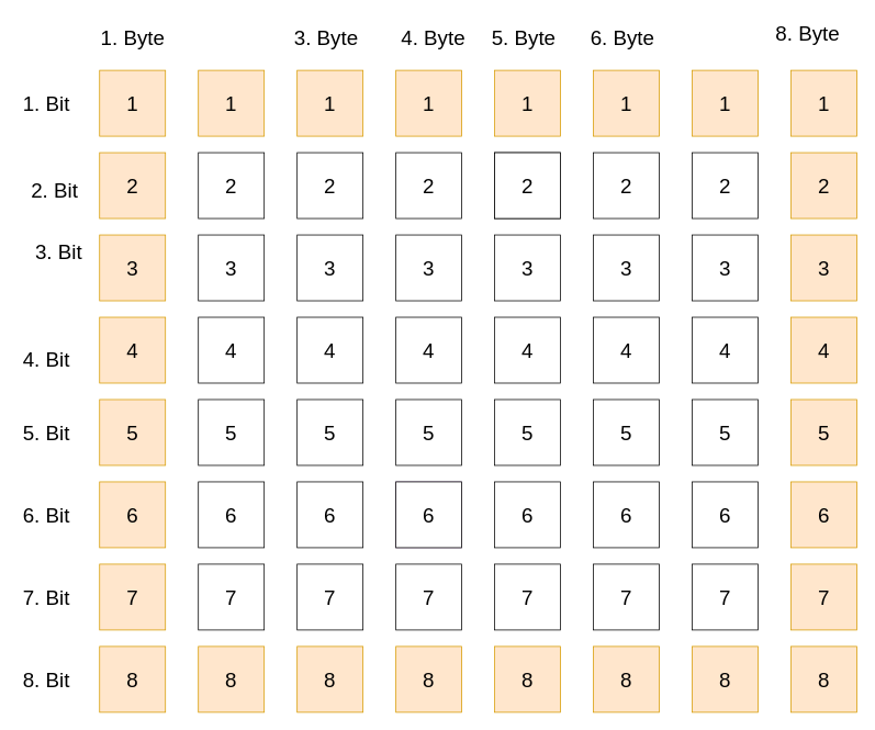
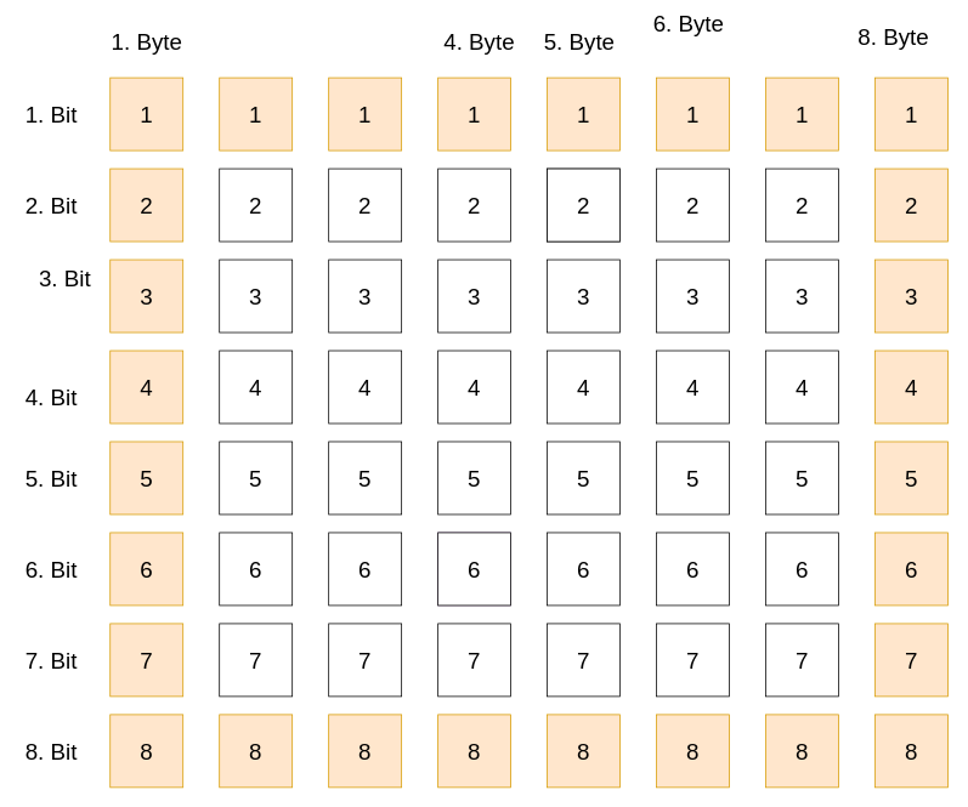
  <mxCell id="0" />
  <mxCell id="1" parent="0" />
  <mxCell id="2" value="&lt;font style=&quot;font-size: 25px;&quot;&gt;1&lt;/font&gt;" style="whiteSpace=wrap;html=1;aspect=fixed;fontSize=25;fillColor=#ffe6cc;strokeColor=#d79b00;" parent="1" vertex="1"><mxGeometry x="120" y="85" width="80" height="80" as="geometry" /></mxCell>
  <mxCell id="3" value="2" style="whiteSpace=wrap;html=1;aspect=fixed;fontSize=25;fillColor=#ffe6cc;strokeColor=#d79b00;" parent="1" vertex="1"><mxGeometry x="120" y="185" width="80" height="80" as="geometry" /></mxCell>
  <mxCell id="4" value="3" style="whiteSpace=wrap;html=1;aspect=fixed;fontSize=25;fillColor=#ffe6cc;strokeColor=#d79b00;" parent="1" vertex="1"><mxGeometry x="120" y="285" width="80" height="80" as="geometry" /></mxCell>
  <mxCell id="5" value="4" style="whiteSpace=wrap;html=1;aspect=fixed;fontSize=25;fillColor=#ffe6cc;strokeColor=#d79b00;" parent="1" vertex="1"><mxGeometry x="120" y="385" width="80" height="80" as="geometry" /></mxCell>
  <mxCell id="6" value="5" style="whiteSpace=wrap;html=1;aspect=fixed;fontSize=25;fillColor=#ffe6cc;strokeColor=#d79b00;" parent="1" vertex="1"><mxGeometry x="120" y="485" width="80" height="80" as="geometry" /></mxCell>
  <mxCell id="7" value="6" style="whiteSpace=wrap;html=1;aspect=fixed;fontSize=25;fillColor=#ffe6cc;strokeColor=#d79b00;" parent="1" vertex="1"><mxGeometry x="120" y="585" width="80" height="80" as="geometry" /></mxCell>
  <mxCell id="8" value="7" style="whiteSpace=wrap;html=1;aspect=fixed;fontSize=25;fillColor=#ffe6cc;strokeColor=#d79b00;" parent="1" vertex="1"><mxGeometry x="120" y="685" width="80" height="80" as="geometry" /></mxCell>
  <mxCell id="9" value="8" style="whiteSpace=wrap;html=1;aspect=fixed;fontSize=25;fillColor=#ffe6cc;strokeColor=#d79b00;" parent="1" vertex="1"><mxGeometry x="120" y="785" width="80" height="80" as="geometry" /></mxCell>
  <mxCell id="10" value="1" style="whiteSpace=wrap;html=1;aspect=fixed;fontSize=25;fillColor=#ffe6cc;strokeColor=#d79b00;" parent="1" vertex="1"><mxGeometry x="240" y="85" width="80" height="80" as="geometry" /></mxCell>
  <mxCell id="11" value="2" style="whiteSpace=wrap;html=1;aspect=fixed;fontSize=25;" parent="1" vertex="1"><mxGeometry x="240" y="185" width="80" height="80" as="geometry" /></mxCell>
  <mxCell id="12" value="3" style="whiteSpace=wrap;html=1;aspect=fixed;fontSize=25;" parent="1" vertex="1"><mxGeometry x="240" y="285" width="80" height="80" as="geometry" /></mxCell>
  <mxCell id="13" value="4" style="whiteSpace=wrap;html=1;aspect=fixed;fontSize=25;" parent="1" vertex="1"><mxGeometry x="240" y="385" width="80" height="80" as="geometry" /></mxCell>
  <mxCell id="14" value="5" style="whiteSpace=wrap;html=1;aspect=fixed;fontSize=25;" parent="1" vertex="1"><mxGeometry x="240" y="485" width="80" height="80" as="geometry" /></mxCell>
  <mxCell id="15" value="6" style="whiteSpace=wrap;html=1;aspect=fixed;fontSize=25;" parent="1" vertex="1"><mxGeometry x="240" y="585" width="80" height="80" as="geometry" /></mxCell>
  <mxCell id="16" value="7" style="whiteSpace=wrap;html=1;aspect=fixed;fontSize=25;" parent="1" vertex="1"><mxGeometry x="240" y="685" width="80" height="80" as="geometry" /></mxCell>
  <mxCell id="17" value="8" style="whiteSpace=wrap;html=1;aspect=fixed;fontSize=25;fillColor=#ffe6cc;strokeColor=#d79b00;" parent="1" vertex="1"><mxGeometry x="240" y="785" width="80" height="80" as="geometry" /></mxCell>
  <mxCell id="18" value="1" style="whiteSpace=wrap;html=1;aspect=fixed;fontSize=25;fillColor=#ffe6cc;strokeColor=#d79b00;" parent="1" vertex="1"><mxGeometry x="360" y="85" width="80" height="80" as="geometry" /></mxCell>
  <mxCell id="19" value="2" style="whiteSpace=wrap;html=1;aspect=fixed;fontSize=25;" parent="1" vertex="1"><mxGeometry x="360" y="185" width="80" height="80" as="geometry" /></mxCell>
  <mxCell id="20" value="3" style="whiteSpace=wrap;html=1;aspect=fixed;fontSize=25;" parent="1" vertex="1"><mxGeometry x="360" y="285" width="80" height="80" as="geometry" /></mxCell>
  <mxCell id="21" value="4" style="whiteSpace=wrap;html=1;aspect=fixed;fontSize=25;" parent="1" vertex="1"><mxGeometry x="360" y="385" width="80" height="80" as="geometry" /></mxCell>
  <mxCell id="22" value="5" style="whiteSpace=wrap;html=1;aspect=fixed;fontSize=25;" parent="1" vertex="1"><mxGeometry x="360" y="485" width="80" height="80" as="geometry" /></mxCell>
  <mxCell id="23" value="6" style="whiteSpace=wrap;html=1;aspect=fixed;fontSize=25;" parent="1" vertex="1"><mxGeometry x="360" y="585" width="80" height="80" as="geometry" /></mxCell>
  <mxCell id="24" value="7" style="whiteSpace=wrap;html=1;aspect=fixed;fontSize=25;" parent="1" vertex="1"><mxGeometry x="360" y="685" width="80" height="80" as="geometry" /></mxCell>
  <mxCell id="25" value="8" style="whiteSpace=wrap;html=1;aspect=fixed;fontSize=25;fillColor=#ffe6cc;strokeColor=#d79b00;" parent="1" vertex="1"><mxGeometry x="360" y="785" width="80" height="80" as="geometry" /></mxCell>
  <mxCell id="26" value="1" style="whiteSpace=wrap;html=1;aspect=fixed;fontSize=25;fillColor=#ffe6cc;strokeColor=#d79b00;" parent="1" vertex="1"><mxGeometry x="480" y="85" width="80" height="80" as="geometry" /></mxCell>
  <mxCell id="27" value="2" style="whiteSpace=wrap;html=1;aspect=fixed;fontSize=25;" parent="1" vertex="1"><mxGeometry x="480" y="185" width="80" height="80" as="geometry" /></mxCell>
  <mxCell id="28" value="3" style="whiteSpace=wrap;html=1;aspect=fixed;fontSize=25;" parent="1" vertex="1"><mxGeometry x="480" y="285" width="80" height="80" as="geometry" /></mxCell>
  <mxCell id="29" value="4" style="whiteSpace=wrap;html=1;aspect=fixed;fontSize=25;" parent="1" vertex="1"><mxGeometry x="480" y="385" width="80" height="80" as="geometry" /></mxCell>
  <mxCell id="30" value="5" style="whiteSpace=wrap;html=1;aspect=fixed;fontSize=25;" parent="1" vertex="1"><mxGeometry x="480" y="485" width="80" height="80" as="geometry" /></mxCell>
  <mxCell id="31" value="6" style="whiteSpace=wrap;html=1;aspect=fixed;fillColor=#e1d5e7;strokeColor=#9673a6;fontSize=25;" parent="1" vertex="1"><mxGeometry x="480" y="585" width="80" height="80" as="geometry" /></mxCell>
  <mxCell id="32" value="7" style="whiteSpace=wrap;html=1;aspect=fixed;fontSize=25;" parent="1" vertex="1"><mxGeometry x="480" y="685" width="80" height="80" as="geometry" /></mxCell>
  <mxCell id="33" value="8" style="whiteSpace=wrap;html=1;aspect=fixed;fontSize=25;fillColor=#ffe6cc;strokeColor=#d79b00;" parent="1" vertex="1"><mxGeometry x="480" y="785" width="80" height="80" as="geometry" /></mxCell>
  <mxCell id="34" value="1" style="whiteSpace=wrap;html=1;aspect=fixed;fontSize=25;fillColor=#ffe6cc;strokeColor=#d79b00;" parent="1" vertex="1"><mxGeometry x="600" y="85" width="80" height="80" as="geometry" /></mxCell>
  <mxCell id="35" value="2" style="whiteSpace=wrap;html=1;aspect=fixed;fontSize=25;" parent="1" vertex="1"><mxGeometry x="600" y="185" width="80" height="80" as="geometry" /></mxCell>
  <mxCell id="36" value="3" style="whiteSpace=wrap;html=1;aspect=fixed;fontSize=25;" parent="1" vertex="1"><mxGeometry x="600" y="285" width="80" height="80" as="geometry" /></mxCell>
  <mxCell id="37" value="4" style="whiteSpace=wrap;html=1;aspect=fixed;fontSize=25;" parent="1" vertex="1"><mxGeometry x="600" y="385" width="80" height="80" as="geometry" /></mxCell>
  <mxCell id="38" value="5" style="whiteSpace=wrap;html=1;aspect=fixed;fontSize=25;" parent="1" vertex="1"><mxGeometry x="600" y="485" width="80" height="80" as="geometry" /></mxCell>
  <mxCell id="39" value="6" style="whiteSpace=wrap;html=1;aspect=fixed;fontSize=25;" parent="1" vertex="1"><mxGeometry x="600" y="585" width="80" height="80" as="geometry" /></mxCell>
  <mxCell id="40" value="7" style="whiteSpace=wrap;html=1;aspect=fixed;fontSize=25;" parent="1" vertex="1"><mxGeometry x="600" y="685" width="80" height="80" as="geometry" /></mxCell>
  <mxCell id="41" value="8" style="whiteSpace=wrap;html=1;aspect=fixed;fontSize=25;fillColor=#ffe6cc;strokeColor=#d79b00;" parent="1" vertex="1"><mxGeometry x="600" y="785" width="80" height="80" as="geometry" /></mxCell>
  <mxCell id="42" value="1" style="whiteSpace=wrap;html=1;aspect=fixed;fontSize=25;fillColor=#ffe6cc;strokeColor=#d79b00;" parent="1" vertex="1"><mxGeometry x="720" y="85" width="80" height="80" as="geometry" /></mxCell>
  <mxCell id="43" value="2" style="whiteSpace=wrap;html=1;aspect=fixed;fontSize=25;" parent="1" vertex="1"><mxGeometry x="720" y="185" width="80" height="80" as="geometry" /></mxCell>
  <mxCell id="44" value="3" style="whiteSpace=wrap;html=1;aspect=fixed;fontSize=25;" parent="1" vertex="1"><mxGeometry x="720" y="285" width="80" height="80" as="geometry" /></mxCell>
  <mxCell id="45" value="4" style="whiteSpace=wrap;html=1;aspect=fixed;fontSize=25;" parent="1" vertex="1"><mxGeometry x="720" y="385" width="80" height="80" as="geometry" /></mxCell>
  <mxCell id="46" value="5" style="whiteSpace=wrap;html=1;aspect=fixed;fontSize=25;" parent="1" vertex="1"><mxGeometry x="720" y="485" width="80" height="80" as="geometry" /></mxCell>
  <mxCell id="47" value="6" style="whiteSpace=wrap;html=1;aspect=fixed;fontSize=25;" parent="1" vertex="1"><mxGeometry x="720" y="585" width="80" height="80" as="geometry" /></mxCell>
  <mxCell id="48" value="7" style="whiteSpace=wrap;html=1;aspect=fixed;fontSize=25;" parent="1" vertex="1"><mxGeometry x="720" y="685" width="80" height="80" as="geometry" /></mxCell>
  <mxCell id="49" value="8" style="whiteSpace=wrap;html=1;aspect=fixed;fontSize=25;fillColor=#ffe6cc;strokeColor=#d79b00;" parent="1" vertex="1"><mxGeometry x="720" y="785" width="80" height="80" as="geometry" /></mxCell>
  <mxCell id="50" value="1" style="whiteSpace=wrap;html=1;aspect=fixed;fontSize=25;fillColor=#ffe6cc;strokeColor=#d79b00;" parent="1" vertex="1"><mxGeometry x="840" y="85" width="80" height="80" as="geometry" /></mxCell>
  <mxCell id="51" value="2" style="whiteSpace=wrap;html=1;aspect=fixed;fontSize=25;" parent="1" vertex="1"><mxGeometry x="840" y="185" width="80" height="80" as="geometry" /></mxCell>
  <mxCell id="52" value="3" style="whiteSpace=wrap;html=1;aspect=fixed;fontSize=25;" parent="1" vertex="1"><mxGeometry x="840" y="285" width="80" height="80" as="geometry" /></mxCell>
  <mxCell id="53" value="4" style="whiteSpace=wrap;html=1;aspect=fixed;fontSize=25;" parent="1" vertex="1"><mxGeometry x="840" y="385" width="80" height="80" as="geometry" /></mxCell>
  <mxCell id="54" value="5" style="whiteSpace=wrap;html=1;aspect=fixed;fontSize=25;" parent="1" vertex="1"><mxGeometry x="840" y="485" width="80" height="80" as="geometry" /></mxCell>
  <mxCell id="55" value="6" style="whiteSpace=wrap;html=1;aspect=fixed;fontSize=25;" parent="1" vertex="1"><mxGeometry x="840" y="585" width="80" height="80" as="geometry" /></mxCell>
  <mxCell id="56" value="7" style="whiteSpace=wrap;html=1;aspect=fixed;fontSize=25;" parent="1" vertex="1"><mxGeometry x="840" y="685" width="80" height="80" as="geometry" /></mxCell>
  <mxCell id="57" value="8" style="whiteSpace=wrap;html=1;aspect=fixed;fontSize=25;fillColor=#ffe6cc;strokeColor=#d79b00;" parent="1" vertex="1"><mxGeometry x="840" y="785" width="80" height="80" as="geometry" /></mxCell>
  <mxCell id="58" value="1" style="whiteSpace=wrap;html=1;aspect=fixed;fontSize=25;fillColor=#ffe6cc;strokeColor=#d79b00;" parent="1" vertex="1"><mxGeometry x="960" y="85" width="80" height="80" as="geometry" /></mxCell>
  <mxCell id="59" value="2" style="whiteSpace=wrap;html=1;aspect=fixed;fontSize=25;fillColor=#ffe6cc;strokeColor=#d79b00;" parent="1" vertex="1"><mxGeometry x="960" y="185" width="80" height="80" as="geometry" /></mxCell>
  <mxCell id="60" value="3" style="whiteSpace=wrap;html=1;aspect=fixed;fontSize=25;fillColor=#ffe6cc;strokeColor=#d79b00;" parent="1" vertex="1"><mxGeometry x="960" y="285" width="80" height="80" as="geometry" /></mxCell>
  <mxCell id="61" value="4" style="whiteSpace=wrap;html=1;aspect=fixed;fontSize=25;fillColor=#ffe6cc;strokeColor=#d79b00;" parent="1" vertex="1"><mxGeometry x="960" y="385" width="80" height="80" as="geometry" /></mxCell>
  <mxCell id="62" value="5" style="whiteSpace=wrap;html=1;aspect=fixed;fontSize=25;fillColor=#ffe6cc;strokeColor=#d79b00;" parent="1" vertex="1"><mxGeometry x="960" y="485" width="80" height="80" as="geometry" /></mxCell>
  <mxCell id="63" value="6" style="whiteSpace=wrap;html=1;aspect=fixed;fontSize=25;fillColor=#ffe6cc;strokeColor=#d79b00;" parent="1" vertex="1"><mxGeometry x="960" y="585" width="80" height="80" as="geometry" /></mxCell>
  <mxCell id="64" value="7" style="whiteSpace=wrap;html=1;aspect=fixed;fontSize=25;fillColor=#ffe6cc;strokeColor=#d79b00;" parent="1" vertex="1"><mxGeometry x="960" y="685" width="80" height="80" as="geometry" /></mxCell>
  <mxCell id="65" value="8" style="whiteSpace=wrap;html=1;aspect=fixed;fontSize=25;fillColor=#ffe6cc;strokeColor=#d79b00;" parent="1" vertex="1"><mxGeometry x="960" y="785" width="80" height="80" as="geometry" /></mxCell>
  <mxCell id="66" value="2" style="whiteSpace=wrap;html=1;aspect=fixed;fontSize=25;" parent="1" vertex="1"><mxGeometry x="600" y="185" width="80" height="80" as="geometry" /></mxCell>
  <mxCell id="67" value="1. Byte" style="text;html=1;align=center;verticalAlign=middle;resizable=0;points=[];autosize=1;fontSize=25;" parent="1" vertex="1"><mxGeometry x="115" y="25" width="90" height="40" as="geometry" /></mxCell>
- <mxCell id="68" value="3. Byte" style="text;html=1;align=center;verticalAlign=middle;resizable=0;points=[];autosize=1;fontSize=25;" parent="1" vertex="1"><mxGeometry x="350" y="25" width="90" height="40" as="geometry" /></mxCell>
  <mxCell id="69" value="4. Byte" style="text;html=1;align=center;verticalAlign=middle;resizable=0;points=[];autosize=1;fontSize=25;" parent="1" vertex="1"><mxGeometry x="480" y="25" width="90" height="40" as="geometry" /></mxCell>
  <mxCell id="70" value="5. Byte" style="text;html=1;align=center;verticalAlign=middle;resizable=0;points=[];autosize=1;fontSize=25;" parent="1" vertex="1"><mxGeometry x="590" y="25" width="90" height="40" as="geometry" /></mxCell>
- <mxCell id="71" value="6. Byte" style="text;html=1;align=center;verticalAlign=middle;resizable=0;points=[];autosize=1;fontSize=25;" parent="1" vertex="1"><mxGeometry x="710" y="25" width="90" height="40" as="geometry" /></mxCell>
+ <mxCell id="71" value="6. Byte" style="text;html=1;align=center;verticalAlign=middle;resizable=0;points=[];autosize=1;fontSize=25;" parent="1" vertex="1"><mxGeometry x="710" y="5" width="90" height="40" as="geometry" /></mxCell>
  <mxCell id="72" value="8. Byte" style="text;html=1;align=center;verticalAlign=middle;resizable=0;points=[];autosize=1;fontSize=25;" parent="1" vertex="1"><mxGeometry x="935" y="20" width="90" height="40" as="geometry" /></mxCell>
  <mxCell id="73" value="1. Bit" style="text;html=1;align=center;verticalAlign=middle;resizable=0;points=[];autosize=1;fontSize=25;" parent="1" vertex="1"><mxGeometry x="20" y="105" width="70" height="40" as="geometry" /></mxCell>
- <mxCell id="74" value="2. Bit" style="text;html=1;align=center;verticalAlign=middle;resizable=0;points=[];autosize=1;fontSize=25;" parent="1" vertex="1"><mxGeometry x="30" y="210" width="70" height="40" as="geometry" /></mxCell>
+ <mxCell id="74" value="2. Bit" style="text;html=1;align=center;verticalAlign=middle;resizable=0;points=[];autosize=1;fontSize=25;" parent="1" vertex="1"><mxGeometry x="20" y="205" width="70" height="40" as="geometry" /></mxCell>
  <mxCell id="75" value="3. Bit" style="text;html=1;align=center;verticalAlign=middle;resizable=0;points=[];autosize=1;fontSize=25;" parent="1" vertex="1"><mxGeometry x="35" y="285" width="70" height="40" as="geometry" /></mxCell>
  <mxCell id="76" value="4. Bit" style="text;html=1;align=center;verticalAlign=middle;resizable=0;points=[];autosize=1;fontSize=25;" parent="1" vertex="1"><mxGeometry x="20" y="415" width="70" height="40" as="geometry" /></mxCell>
  <mxCell id="77" value="5. Bit" style="text;html=1;align=center;verticalAlign=middle;resizable=0;points=[];autosize=1;fontSize=25;" parent="1" vertex="1"><mxGeometry x="20" y="505" width="70" height="40" as="geometry" /></mxCell>
  <mxCell id="78" value="6. Bit" style="text;html=1;align=center;verticalAlign=middle;resizable=0;points=[];autosize=1;fontSize=25;" parent="1" vertex="1"><mxGeometry x="20" y="605" width="70" height="40" as="geometry" /></mxCell>
  <mxCell id="79" value="7. Bit" style="text;html=1;align=center;verticalAlign=middle;resizable=0;points=[];autosize=1;fontSize=25;" parent="1" vertex="1"><mxGeometry x="20" y="705" width="70" height="40" as="geometry" /></mxCell>
  <mxCell id="80" value="8. Bit" style="text;html=1;align=center;verticalAlign=middle;resizable=0;points=[];autosize=1;fontSize=25;" parent="1" vertex="1"><mxGeometry x="20" y="805" width="70" height="40" as="geometry" /></mxCell>
  <mxCell id="81" value="6" style="whiteSpace=wrap;html=1;aspect=fixed;fontSize=25;" vertex="1" parent="1"><mxGeometry x="480" y="585" width="80" height="80" as="geometry" /></mxCell>
